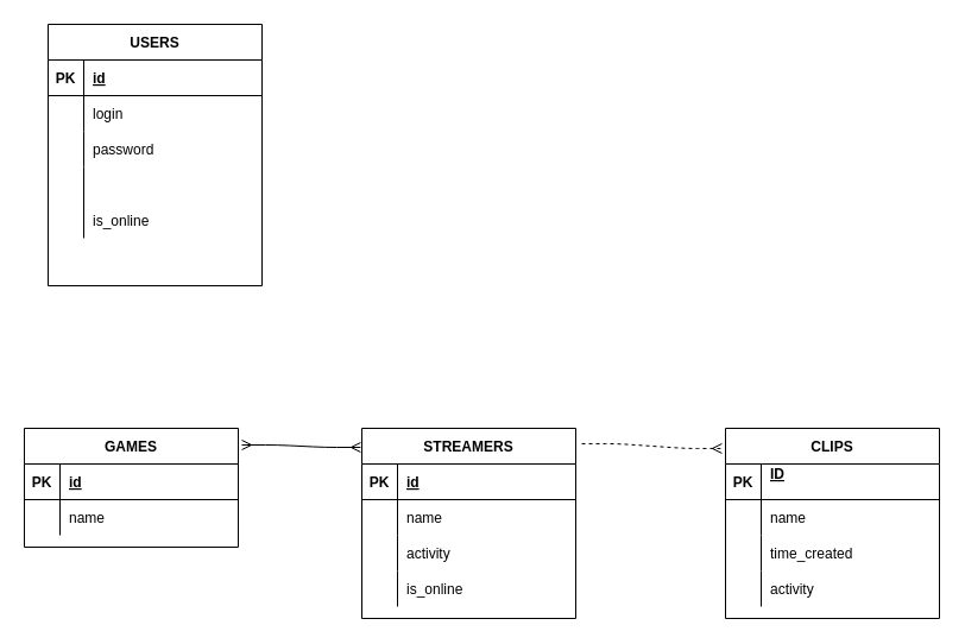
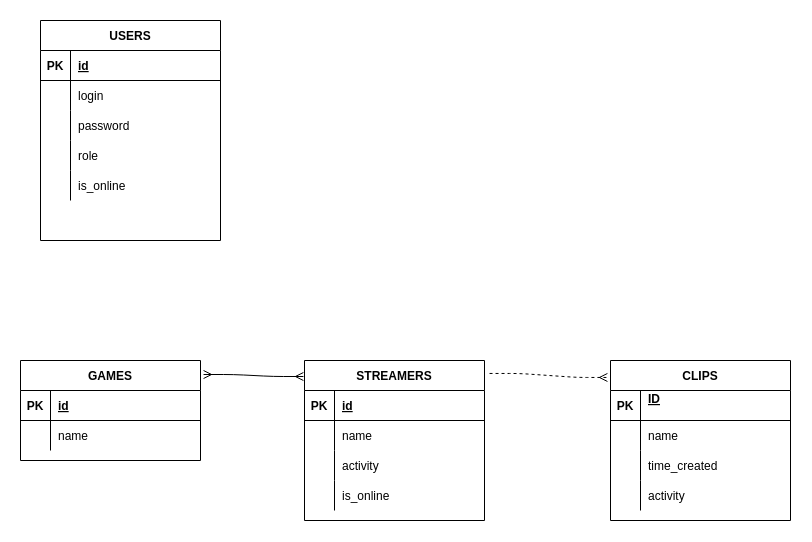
  <mxCell id="0" />
  <mxCell id="1" parent="0" />
  <mxCell id="2" value="USERS" style="shape=table;startSize=30;container=1;collapsible=1;childLayout=tableLayout;fixedRows=1;rowLines=0;fontStyle=1;align=center;resizeLast=1;" vertex="1" parent="1"><mxGeometry x="40" y="20" width="180" height="220" as="geometry" /></mxCell>
  <mxCell id="3" value="" style="shape=partialRectangle;collapsible=0;dropTarget=0;pointerEvents=0;fillColor=none;top=0;left=0;bottom=1;right=0;points=[[0,0.5],[1,0.5]];portConstraint=eastwest;" vertex="1" parent="2"><mxGeometry y="30" width="180" height="30" as="geometry" /></mxCell>
  <mxCell id="4" value="PK" style="shape=partialRectangle;connectable=0;fillColor=none;top=0;left=0;bottom=0;right=0;fontStyle=1;overflow=hidden;" vertex="1" parent="3"><mxGeometry width="30" height="30" as="geometry" /></mxCell>
  <mxCell id="5" value="id" style="shape=partialRectangle;connectable=0;fillColor=none;top=0;left=0;bottom=0;right=0;align=left;spacingLeft=6;fontStyle=5;overflow=hidden;" vertex="1" parent="3"><mxGeometry x="30" width="150" height="30" as="geometry" /></mxCell>
  <mxCell id="6" value="" style="shape=partialRectangle;collapsible=0;dropTarget=0;pointerEvents=0;fillColor=none;top=0;left=0;bottom=0;right=0;points=[[0,0.5],[1,0.5]];portConstraint=eastwest;" vertex="1" parent="2"><mxGeometry y="60" width="180" height="30" as="geometry" /></mxCell>
  <mxCell id="7" value="" style="shape=partialRectangle;connectable=0;fillColor=none;top=0;left=0;bottom=0;right=0;editable=1;overflow=hidden;" vertex="1" parent="6"><mxGeometry width="30" height="30" as="geometry" /></mxCell>
  <mxCell id="8" value="login" style="shape=partialRectangle;connectable=0;fillColor=none;top=0;left=0;bottom=0;right=0;align=left;spacingLeft=6;overflow=hidden;" vertex="1" parent="6"><mxGeometry x="30" width="150" height="30" as="geometry" /></mxCell>
  <mxCell id="9" value="" style="shape=partialRectangle;collapsible=0;dropTarget=0;pointerEvents=0;fillColor=none;top=0;left=0;bottom=0;right=0;points=[[0,0.5],[1,0.5]];portConstraint=eastwest;" vertex="1" parent="2"><mxGeometry y="90" width="180" height="30" as="geometry" /></mxCell>
  <mxCell id="10" value="" style="shape=partialRectangle;connectable=0;fillColor=none;top=0;left=0;bottom=0;right=0;editable=1;overflow=hidden;" vertex="1" parent="9"><mxGeometry width="30" height="30" as="geometry" /></mxCell>
  <mxCell id="11" value="password" style="shape=partialRectangle;connectable=0;fillColor=none;top=0;left=0;bottom=0;right=0;align=left;spacingLeft=6;overflow=hidden;" vertex="1" parent="9"><mxGeometry x="30" width="150" height="30" as="geometry" /></mxCell>
  <mxCell id="12" value="" style="shape=partialRectangle;collapsible=0;dropTarget=0;pointerEvents=0;fillColor=none;top=0;left=0;bottom=0;right=0;points=[[0,0.5],[1,0.5]];portConstraint=eastwest;" vertex="1" parent="2"><mxGeometry y="120" width="180" height="30" as="geometry" /></mxCell>
  <mxCell id="13" value="" style="shape=partialRectangle;connectable=0;fillColor=none;top=0;left=0;bottom=0;right=0;editable=1;overflow=hidden;" vertex="1" parent="12"><mxGeometry width="30" height="30" as="geometry" /></mxCell>
+ <mxCell id="14" value="role" style="shape=partialRectangle;connectable=0;fillColor=none;top=0;left=0;bottom=0;right=0;align=left;spacingLeft=6;overflow=hidden;" vertex="1" parent="12"><mxGeometry x="30" width="150" height="30" as="geometry" /></mxCell>
  <mxCell id="15" value="" style="shape=partialRectangle;collapsible=0;dropTarget=0;pointerEvents=0;fillColor=none;top=0;left=0;bottom=0;right=0;points=[[0,0.5],[1,0.5]];portConstraint=eastwest;" vertex="1" parent="2"><mxGeometry y="150" width="180" height="30" as="geometry" /></mxCell>
  <mxCell id="16" value="" style="shape=partialRectangle;connectable=0;fillColor=none;top=0;left=0;bottom=0;right=0;editable=1;overflow=hidden;" vertex="1" parent="15"><mxGeometry width="30" height="30" as="geometry" /></mxCell>
  <mxCell id="17" value="is_online" style="shape=partialRectangle;connectable=0;fillColor=none;top=0;left=0;bottom=0;right=0;align=left;spacingLeft=6;overflow=hidden;" vertex="1" parent="15"><mxGeometry x="30" width="150" height="30" as="geometry" /></mxCell>
  <mxCell id="18" value="" style="shape=partialRectangle;collapsible=0;dropTarget=0;pointerEvents=0;fillColor=none;top=0;left=0;bottom=0;right=0;points=[[0,0.5],[1,0.5]];portConstraint=eastwest;" vertex="1" parent="2"><mxGeometry y="180" width="180" height="30" as="geometry" /></mxCell>
  <mxCell id="19" value="" style="shape=partialRectangle;connectable=0;fillColor=none;top=0;left=0;bottom=0;right=0;editable=1;overflow=hidden;" vertex="1" parent="18"><mxGeometry width="30" height="30" as="geometry" /></mxCell>
  <mxCell id="20" value="GAMES" style="shape=table;startSize=30;container=1;collapsible=1;childLayout=tableLayout;fixedRows=1;rowLines=0;fontStyle=1;align=center;resizeLast=1;" vertex="1" parent="1"><mxGeometry x="20" y="360" width="180" height="100" as="geometry" /></mxCell>
  <mxCell id="21" value="" style="shape=partialRectangle;collapsible=0;dropTarget=0;pointerEvents=0;fillColor=none;top=0;left=0;bottom=1;right=0;points=[[0,0.5],[1,0.5]];portConstraint=eastwest;" vertex="1" parent="20"><mxGeometry y="30" width="180" height="30" as="geometry" /></mxCell>
  <mxCell id="22" value="PK" style="shape=partialRectangle;connectable=0;fillColor=none;top=0;left=0;bottom=0;right=0;fontStyle=1;overflow=hidden;" vertex="1" parent="21"><mxGeometry width="30" height="30" as="geometry" /></mxCell>
  <mxCell id="23" value="id" style="shape=partialRectangle;connectable=0;fillColor=none;top=0;left=0;bottom=0;right=0;align=left;spacingLeft=6;fontStyle=5;overflow=hidden;" vertex="1" parent="21"><mxGeometry x="30" width="150" height="30" as="geometry" /></mxCell>
  <mxCell id="24" value="" style="shape=partialRectangle;collapsible=0;dropTarget=0;pointerEvents=0;fillColor=none;top=0;left=0;bottom=0;right=0;points=[[0,0.5],[1,0.5]];portConstraint=eastwest;" vertex="1" parent="20"><mxGeometry y="60" width="180" height="30" as="geometry" /></mxCell>
  <mxCell id="25" value="" style="shape=partialRectangle;connectable=0;fillColor=none;top=0;left=0;bottom=0;right=0;editable=1;overflow=hidden;" vertex="1" parent="24"><mxGeometry width="30" height="30" as="geometry" /></mxCell>
  <mxCell id="26" value="name" style="shape=partialRectangle;connectable=0;fillColor=none;top=0;left=0;bottom=0;right=0;align=left;spacingLeft=6;overflow=hidden;" vertex="1" parent="24"><mxGeometry x="30" width="150" height="30" as="geometry" /></mxCell>
  <mxCell id="27" value="STREAMERS" style="shape=table;startSize=30;container=1;collapsible=1;childLayout=tableLayout;fixedRows=1;rowLines=0;fontStyle=1;align=center;resizeLast=1;" vertex="1" parent="1"><mxGeometry x="304" y="360" width="180" height="160" as="geometry" /></mxCell>
  <mxCell id="28" value="" style="shape=partialRectangle;collapsible=0;dropTarget=0;pointerEvents=0;fillColor=none;top=0;left=0;bottom=1;right=0;points=[[0,0.5],[1,0.5]];portConstraint=eastwest;" vertex="1" parent="27"><mxGeometry y="30" width="180" height="30" as="geometry" /></mxCell>
  <mxCell id="29" value="PK" style="shape=partialRectangle;connectable=0;fillColor=none;top=0;left=0;bottom=0;right=0;fontStyle=1;overflow=hidden;" vertex="1" parent="28"><mxGeometry width="30" height="30" as="geometry" /></mxCell>
  <mxCell id="30" value="id" style="shape=partialRectangle;connectable=0;fillColor=none;top=0;left=0;bottom=0;right=0;align=left;spacingLeft=6;fontStyle=5;overflow=hidden;" vertex="1" parent="28"><mxGeometry x="30" width="150" height="30" as="geometry" /></mxCell>
  <mxCell id="31" value="" style="shape=partialRectangle;collapsible=0;dropTarget=0;pointerEvents=0;fillColor=none;top=0;left=0;bottom=0;right=0;points=[[0,0.5],[1,0.5]];portConstraint=eastwest;" vertex="1" parent="27"><mxGeometry y="60" width="180" height="30" as="geometry" /></mxCell>
  <mxCell id="32" value="" style="shape=partialRectangle;connectable=0;fillColor=none;top=0;left=0;bottom=0;right=0;editable=1;overflow=hidden;" vertex="1" parent="31"><mxGeometry width="30" height="30" as="geometry" /></mxCell>
  <mxCell id="33" value="name" style="shape=partialRectangle;connectable=0;fillColor=none;top=0;left=0;bottom=0;right=0;align=left;spacingLeft=6;overflow=hidden;" vertex="1" parent="31"><mxGeometry x="30" width="150" height="30" as="geometry" /></mxCell>
  <mxCell id="34" value="" style="shape=partialRectangle;collapsible=0;dropTarget=0;pointerEvents=0;fillColor=none;top=0;left=0;bottom=0;right=0;points=[[0,0.5],[1,0.5]];portConstraint=eastwest;" vertex="1" parent="27"><mxGeometry y="90" width="180" height="30" as="geometry" /></mxCell>
  <mxCell id="35" value="" style="shape=partialRectangle;connectable=0;fillColor=none;top=0;left=0;bottom=0;right=0;editable=1;overflow=hidden;" vertex="1" parent="34"><mxGeometry width="30" height="30" as="geometry" /></mxCell>
  <mxCell id="36" value="activity" style="shape=partialRectangle;connectable=0;fillColor=none;top=0;left=0;bottom=0;right=0;align=left;spacingLeft=6;overflow=hidden;" vertex="1" parent="34"><mxGeometry x="30" width="150" height="30" as="geometry" /></mxCell>
  <mxCell id="37" value="" style="shape=partialRectangle;collapsible=0;dropTarget=0;pointerEvents=0;fillColor=none;top=0;left=0;bottom=0;right=0;points=[[0,0.5],[1,0.5]];portConstraint=eastwest;" vertex="1" parent="27"><mxGeometry y="120" width="180" height="30" as="geometry" /></mxCell>
  <mxCell id="38" value="            " style="shape=partialRectangle;connectable=0;fillColor=none;top=0;left=0;bottom=0;right=0;editable=1;overflow=hidden;" vertex="1" parent="37"><mxGeometry width="30" height="30" as="geometry" /></mxCell>
  <mxCell id="39" value="is_online" style="shape=partialRectangle;connectable=0;fillColor=none;top=0;left=0;bottom=0;right=0;align=left;spacingLeft=6;overflow=hidden;" vertex="1" parent="37"><mxGeometry x="30" width="150" height="30" as="geometry" /></mxCell>
  <mxCell id="40" value="" style="edgeStyle=entityRelationEdgeStyle;fontSize=12;html=1;endArrow=ERmany;startArrow=ERmany;exitX=1.017;exitY=0.14;exitDx=0;exitDy=0;entryX=-0.006;entryY=0.1;entryDx=0;entryDy=0;exitPerimeter=0;entryPerimeter=0;" edge="1" parent="1" source="20" target="27"><mxGeometry width="100" height="100" relative="1" as="geometry"><mxPoint x="90" y="740" as="sourcePoint" /><mxPoint x="190" y="640" as="targetPoint" /></mxGeometry></mxCell>
  <mxCell id="41" value="CLIPS" style="shape=table;startSize=30;container=1;collapsible=1;childLayout=tableLayout;fixedRows=1;rowLines=0;fontStyle=1;align=center;resizeLast=1;" vertex="1" parent="1"><mxGeometry x="610" y="360" width="180" height="160" as="geometry" /></mxCell>
  <mxCell id="42" value="" style="shape=partialRectangle;collapsible=0;dropTarget=0;pointerEvents=0;fillColor=none;top=0;left=0;bottom=1;right=0;points=[[0,0.5],[1,0.5]];portConstraint=eastwest;" vertex="1" parent="41"><mxGeometry y="30" width="180" height="30" as="geometry" /></mxCell>
  <mxCell id="43" value="PK" style="shape=partialRectangle;connectable=0;fillColor=none;top=0;left=0;bottom=0;right=0;fontStyle=1;overflow=hidden;" vertex="1" parent="42"><mxGeometry width="30" height="30" as="geometry" /></mxCell>
  <mxCell id="44" value="ID&#10;" style="shape=partialRectangle;connectable=0;fillColor=none;top=0;left=0;bottom=0;right=0;align=left;spacingLeft=6;fontStyle=5;overflow=hidden;" vertex="1" parent="42"><mxGeometry x="30" width="150" height="30" as="geometry" /></mxCell>
  <mxCell id="45" value="" style="shape=partialRectangle;collapsible=0;dropTarget=0;pointerEvents=0;fillColor=none;top=0;left=0;bottom=0;right=0;points=[[0,0.5],[1,0.5]];portConstraint=eastwest;" vertex="1" parent="41"><mxGeometry y="60" width="180" height="30" as="geometry" /></mxCell>
  <mxCell id="46" value="" style="shape=partialRectangle;connectable=0;fillColor=none;top=0;left=0;bottom=0;right=0;editable=1;overflow=hidden;" vertex="1" parent="45"><mxGeometry width="30" height="30" as="geometry" /></mxCell>
  <mxCell id="47" value="name" style="shape=partialRectangle;connectable=0;fillColor=none;top=0;left=0;bottom=0;right=0;align=left;spacingLeft=6;overflow=hidden;" vertex="1" parent="45"><mxGeometry x="30" width="150" height="30" as="geometry" /></mxCell>
  <mxCell id="48" value="" style="shape=partialRectangle;collapsible=0;dropTarget=0;pointerEvents=0;fillColor=none;top=0;left=0;bottom=0;right=0;points=[[0,0.5],[1,0.5]];portConstraint=eastwest;" vertex="1" parent="41"><mxGeometry y="90" width="180" height="30" as="geometry" /></mxCell>
  <mxCell id="49" value="" style="shape=partialRectangle;connectable=0;fillColor=none;top=0;left=0;bottom=0;right=0;editable=1;overflow=hidden;" vertex="1" parent="48"><mxGeometry width="30" height="30" as="geometry" /></mxCell>
  <mxCell id="50" value="time_created" style="shape=partialRectangle;connectable=0;fillColor=none;top=0;left=0;bottom=0;right=0;align=left;spacingLeft=6;overflow=hidden;" vertex="1" parent="48"><mxGeometry x="30" width="150" height="30" as="geometry" /></mxCell>
  <mxCell id="51" value="" style="shape=partialRectangle;collapsible=0;dropTarget=0;pointerEvents=0;fillColor=none;top=0;left=0;bottom=0;right=0;points=[[0,0.5],[1,0.5]];portConstraint=eastwest;" vertex="1" parent="41"><mxGeometry y="120" width="180" height="30" as="geometry" /></mxCell>
  <mxCell id="52" value="" style="shape=partialRectangle;connectable=0;fillColor=none;top=0;left=0;bottom=0;right=0;editable=1;overflow=hidden;" vertex="1" parent="51"><mxGeometry width="30" height="30" as="geometry" /></mxCell>
  <mxCell id="53" value="activity" style="shape=partialRectangle;connectable=0;fillColor=none;top=0;left=0;bottom=0;right=0;align=left;spacingLeft=6;overflow=hidden;" vertex="1" parent="51"><mxGeometry x="30" width="150" height="30" as="geometry" /></mxCell>
  <mxCell id="54" value="" style="edgeStyle=entityRelationEdgeStyle;fontSize=12;html=1;endArrow=ERmany;entryX=-0.017;entryY=0.106;entryDx=0;entryDy=0;entryPerimeter=0;exitX=1.028;exitY=0.081;exitDx=0;exitDy=0;exitPerimeter=0;dashed=1;" edge="1" parent="1" source="27" target="41"><mxGeometry width="100" height="100" relative="1" as="geometry"><mxPoint x="360" y="730" as="sourcePoint" /><mxPoint x="460" y="630" as="targetPoint" /></mxGeometry></mxCell>
